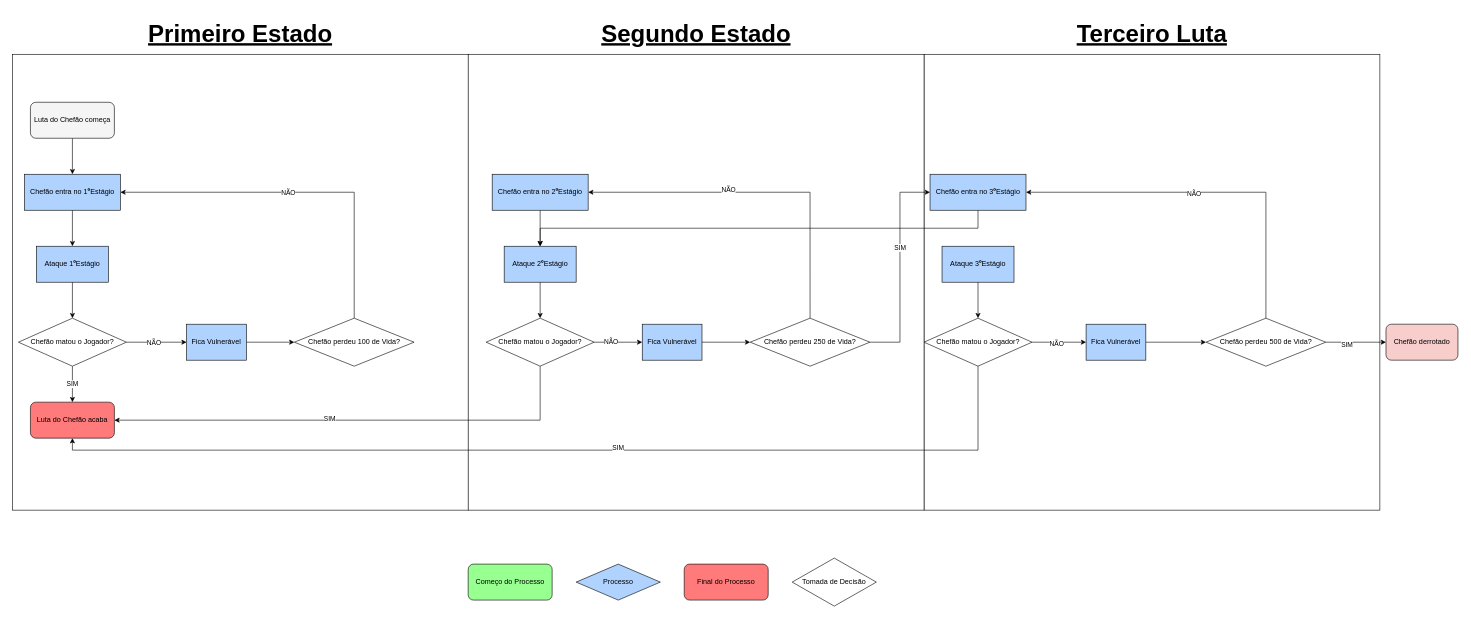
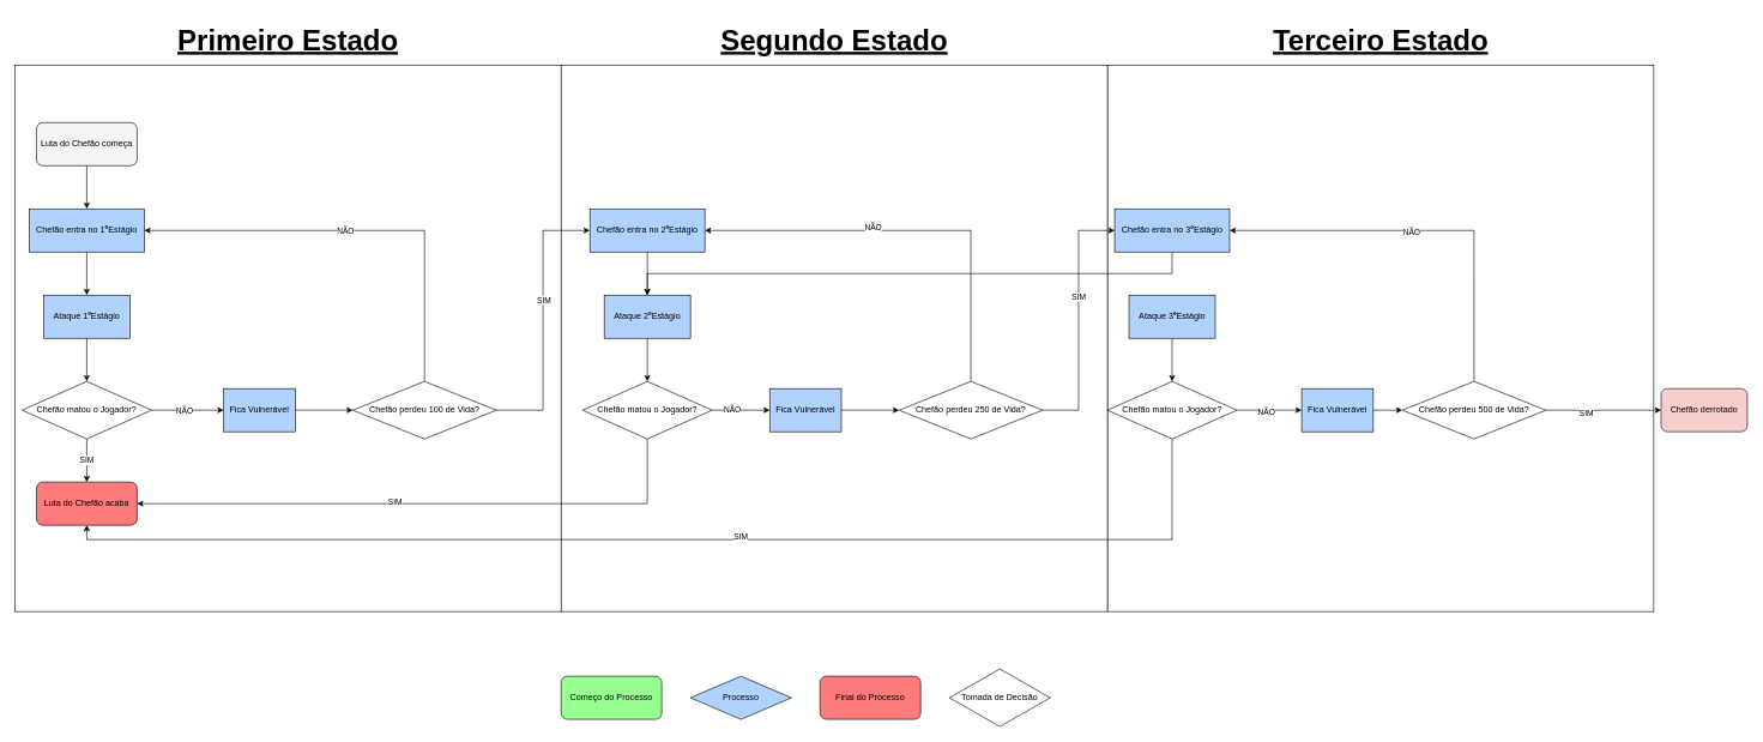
  <mxCell id="0" />
  <mxCell id="1" parent="0" />
  <mxCell id="2" value="" style="whiteSpace=wrap;html=1;aspect=fixed;" parent="1" vertex="1"><mxGeometry x="1539.82" y="90" width="760" height="760" as="geometry" /></mxCell>
  <mxCell id="3" value="" style="whiteSpace=wrap;html=1;aspect=fixed;" parent="1" vertex="1"><mxGeometry x="20" y="90" width="760" height="760" as="geometry" /></mxCell>
  <mxCell id="4" value="" style="whiteSpace=wrap;html=1;aspect=fixed;" parent="1" vertex="1"><mxGeometry x="779.82" y="90" width="760" height="760" as="geometry" /></mxCell>
  <mxCell id="5" style="edgeStyle=orthogonalEdgeStyle;rounded=0;orthogonalLoop=1;jettySize=auto;html=1;exitX=0.5;exitY=1;exitDx=0;exitDy=0;entryX=0.5;entryY=0;entryDx=0;entryDy=0;" parent="1" source="6" target="8" edge="1"><mxGeometry relative="1" as="geometry" /></mxCell>
  <mxCell id="6" value="Luta do Chefão começa" style="rounded=1;whiteSpace=wrap;html=1;fillColor=#f5f5f5;" parent="1" vertex="1"><mxGeometry x="50" y="170" width="140" height="60" as="geometry" /></mxCell>
  <mxCell id="7" style="edgeStyle=orthogonalEdgeStyle;rounded=0;orthogonalLoop=1;jettySize=auto;html=1;exitX=0.5;exitY=1;exitDx=0;exitDy=0;entryX=0.5;entryY=0;entryDx=0;entryDy=0;" parent="1" source="8" target="10" edge="1"><mxGeometry relative="1" as="geometry" /></mxCell>
  <mxCell id="8" value="Chefão entra no 1&lt;span lang=&quot;pt&quot; class=&quot;BxUVEf ILfuVd&quot;&gt;&lt;span class=&quot;hgKElc&quot;&gt;&lt;b&gt;º&lt;/b&gt;&lt;/span&gt;&lt;/span&gt;Estágio" style="rounded=0;whiteSpace=wrap;html=1;fillColor=#AFD2FF;" parent="1" vertex="1"><mxGeometry x="40" y="290" width="160" height="60" as="geometry" /></mxCell>
  <mxCell id="9" style="edgeStyle=orthogonalEdgeStyle;rounded=0;orthogonalLoop=1;jettySize=auto;html=1;exitX=0.5;exitY=1;exitDx=0;exitDy=0;entryX=0.5;entryY=0;entryDx=0;entryDy=0;" parent="1" source="10" target="15" edge="1"><mxGeometry relative="1" as="geometry" /></mxCell>
  <mxCell id="10" value="Ataque 1&lt;span lang=&quot;pt&quot; class=&quot;BxUVEf ILfuVd&quot;&gt;&lt;span class=&quot;hgKElc&quot;&gt;&lt;b&gt;º&lt;/b&gt;&lt;/span&gt;&lt;/span&gt;Estágio" style="rounded=0;whiteSpace=wrap;html=1;fillColor=#AFD2FF;" parent="1" vertex="1"><mxGeometry x="60" y="410" width="120" height="60" as="geometry" /></mxCell>
  <mxCell id="11" style="edgeStyle=orthogonalEdgeStyle;rounded=0;orthogonalLoop=1;jettySize=auto;html=1;exitX=0.5;exitY=1;exitDx=0;exitDy=0;entryX=0.5;entryY=0;entryDx=0;entryDy=0;" parent="1" source="15" target="16" edge="1"><mxGeometry relative="1" as="geometry" /></mxCell>
  <mxCell id="12" value="SIM" style="edgeLabel;html=1;align=center;verticalAlign=middle;resizable=0;points=[];" parent="11" vertex="1" connectable="0"><mxGeometry x="-0.044" y="-1" relative="1" as="geometry"><mxPoint as="offset" /></mxGeometry></mxCell>
  <mxCell id="13" style="edgeStyle=orthogonalEdgeStyle;rounded=0;orthogonalLoop=1;jettySize=auto;html=1;exitX=1;exitY=0.5;exitDx=0;exitDy=0;entryX=0;entryY=0.5;entryDx=0;entryDy=0;" parent="1" source="15" target="18" edge="1"><mxGeometry relative="1" as="geometry" /></mxCell>
  <mxCell id="14" value="NÃO" style="edgeLabel;html=1;align=center;verticalAlign=middle;resizable=0;points=[];" parent="13" vertex="1" connectable="0"><mxGeometry x="-0.264" relative="1" as="geometry"><mxPoint x="8" as="offset" /></mxGeometry></mxCell>
  <mxCell id="15" value="Chefão matou o Jogador?" style="rhombus;whiteSpace=wrap;html=1;fillColor=light-dark(#FFFFFF,#FFAE5E);" parent="1" vertex="1"><mxGeometry x="30" y="530" width="180" height="80" as="geometry" /></mxCell>
  <mxCell id="16" value="Luta do Chefão acaba" style="rounded=1;whiteSpace=wrap;html=1;fillColor=#FF7A7A;" parent="1" vertex="1"><mxGeometry x="50" y="670" width="140" height="60" as="geometry" /></mxCell>
  <mxCell id="17" style="edgeStyle=orthogonalEdgeStyle;rounded=0;orthogonalLoop=1;jettySize=auto;html=1;exitX=1;exitY=0.5;exitDx=0;exitDy=0;entryX=0;entryY=0.5;entryDx=0;entryDy=0;" parent="1" source="18" target="23" edge="1"><mxGeometry relative="1" as="geometry" /></mxCell>
  <mxCell id="18" value="Fica Vulnerável" style="rounded=0;whiteSpace=wrap;html=1;fillColor=#AFD2FF;" parent="1" vertex="1"><mxGeometry x="310.36" y="540" width="99.64" height="60" as="geometry" /></mxCell>
  <mxCell id="19" style="edgeStyle=orthogonalEdgeStyle;rounded=0;orthogonalLoop=1;jettySize=auto;html=1;exitX=0.5;exitY=0;exitDx=0;exitDy=0;entryX=1;entryY=0.5;entryDx=0;entryDy=0;" parent="1" source="23" target="8" edge="1"><mxGeometry relative="1" as="geometry" /></mxCell>
  <mxCell id="20" value="NÃO" style="edgeLabel;html=1;align=center;verticalAlign=middle;resizable=0;points=[];" parent="19" vertex="1" connectable="0"><mxGeometry x="0.177" relative="1" as="geometry"><mxPoint x="33" as="offset" /></mxGeometry></mxCell>
+ <mxCell id="21" style="edgeStyle=orthogonalEdgeStyle;rounded=0;orthogonalLoop=1;jettySize=auto;html=1;exitX=1;exitY=0.5;exitDx=0;exitDy=0;entryX=0;entryY=0.5;entryDx=0;entryDy=0;" parent="1" source="23" target="25" edge="1"><mxGeometry relative="1" as="geometry" /></mxCell>
+ <mxCell id="22" value="SIM" style="edgeLabel;html=1;align=center;verticalAlign=middle;resizable=0;points=[];" parent="21" vertex="1" connectable="0"><mxGeometry x="0.15" y="-1" relative="1" as="geometry"><mxPoint as="offset" /></mxGeometry></mxCell>
  <mxCell id="23" value="Chefão perdeu 100 de Vida?" style="rhombus;whiteSpace=wrap;html=1;fillColor=light-dark(#FFFFFF,#FFAE5E);" parent="1" vertex="1"><mxGeometry x="490" y="530" width="199.64" height="80" as="geometry" /></mxCell>
  <mxCell id="24" style="edgeStyle=orthogonalEdgeStyle;rounded=0;orthogonalLoop=1;jettySize=auto;html=1;exitX=0.5;exitY=1;exitDx=0;exitDy=0;entryX=0.5;entryY=0;entryDx=0;entryDy=0;" parent="1" source="25" target="27" edge="1"><mxGeometry relative="1" as="geometry" /></mxCell>
  <mxCell id="25" value="Chefão entra no 2&lt;span lang=&quot;pt&quot; class=&quot;BxUVEf ILfuVd&quot;&gt;&lt;span class=&quot;hgKElc&quot;&gt;&lt;b&gt;º&lt;/b&gt;&lt;/span&gt;&lt;/span&gt;Estágio" style="rounded=0;whiteSpace=wrap;html=1;fillColor=#AFD2FF;" parent="1" vertex="1"><mxGeometry x="819.82" y="290" width="160" height="60" as="geometry" /></mxCell>
  <mxCell id="26" style="edgeStyle=orthogonalEdgeStyle;rounded=0;orthogonalLoop=1;jettySize=auto;html=1;exitX=0.5;exitY=1;exitDx=0;exitDy=0;entryX=0.5;entryY=0;entryDx=0;entryDy=0;" parent="1" source="27" target="47" edge="1"><mxGeometry relative="1" as="geometry" /></mxCell>
  <mxCell id="27" value="Ataque 2&lt;span lang=&quot;pt&quot; class=&quot;BxUVEf ILfuVd&quot;&gt;&lt;span class=&quot;hgKElc&quot;&gt;&lt;b&gt;º&lt;/b&gt;&lt;/span&gt;&lt;/span&gt;Estágio" style="rounded=0;whiteSpace=wrap;html=1;fillColor=#AFD2FF;" parent="1" vertex="1"><mxGeometry x="839.82" y="410" width="120" height="60" as="geometry" /></mxCell>
  <mxCell id="28" style="edgeStyle=orthogonalEdgeStyle;rounded=0;orthogonalLoop=1;jettySize=auto;html=1;exitX=0.5;exitY=1;exitDx=0;exitDy=0;" parent="1" source="29" target="27" edge="1"><mxGeometry relative="1" as="geometry" /></mxCell>
  <mxCell id="29" value="Chefão entra no 3&lt;span lang=&quot;pt&quot; class=&quot;BxUVEf ILfuVd&quot;&gt;&lt;span class=&quot;hgKElc&quot;&gt;&lt;b&gt;º&lt;/b&gt;&lt;/span&gt;&lt;/span&gt;Estágio" style="rounded=0;whiteSpace=wrap;html=1;fillColor=#AFD2FF;" parent="1" vertex="1"><mxGeometry x="1549.82" y="290" width="160" height="60" as="geometry" /></mxCell>
  <mxCell id="30" style="edgeStyle=orthogonalEdgeStyle;rounded=0;orthogonalLoop=1;jettySize=auto;html=1;exitX=0.5;exitY=1;exitDx=0;exitDy=0;entryX=0.5;entryY=0;entryDx=0;entryDy=0;" parent="1" source="31" target="54" edge="1"><mxGeometry relative="1" as="geometry" /></mxCell>
  <mxCell id="31" value="Ataque 3&lt;span lang=&quot;pt&quot; class=&quot;BxUVEf ILfuVd&quot;&gt;&lt;span class=&quot;hgKElc&quot;&gt;&lt;b&gt;º&lt;/b&gt;&lt;/span&gt;&lt;/span&gt;Estágio" style="rounded=0;whiteSpace=wrap;html=1;fillColor=#AFD2FF;" parent="1" vertex="1"><mxGeometry x="1569.82" y="410" width="120" height="60" as="geometry" /></mxCell>
  <mxCell id="32" style="edgeStyle=orthogonalEdgeStyle;rounded=0;orthogonalLoop=1;jettySize=auto;html=1;exitX=1;exitY=0.5;exitDx=0;exitDy=0;entryX=0;entryY=0.5;entryDx=0;entryDy=0;" parent="1" source="36" target="29" edge="1"><mxGeometry relative="1" as="geometry" /></mxCell>
  <mxCell id="33" value="SIM" style="edgeLabel;html=1;align=center;verticalAlign=middle;resizable=0;points=[];" parent="32" vertex="1" connectable="0"><mxGeometry x="0.19" relative="1" as="geometry"><mxPoint as="offset" /></mxGeometry></mxCell>
  <mxCell id="34" style="edgeStyle=orthogonalEdgeStyle;rounded=0;orthogonalLoop=1;jettySize=auto;html=1;exitX=0.5;exitY=0;exitDx=0;exitDy=0;entryX=1;entryY=0.5;entryDx=0;entryDy=0;" edge="1" parent="1" source="36" target="25"><mxGeometry relative="1" as="geometry" /></mxCell>
  <mxCell id="35" value="NÃO" style="edgeLabel;html=1;align=center;verticalAlign=middle;resizable=0;points=[];" vertex="1" connectable="0" parent="34"><mxGeometry x="0.195" y="-5" relative="1" as="geometry"><mxPoint x="1" as="offset" /></mxGeometry></mxCell>
  <mxCell id="36" value="Chefão perdeu 250 de Vida?" style="rhombus;whiteSpace=wrap;html=1;fillColor=light-dark(#FFFFFF,#FFAE5E);" parent="1" vertex="1"><mxGeometry x="1250" y="530" width="199.64" height="80" as="geometry" /></mxCell>
  <mxCell id="37" style="edgeStyle=orthogonalEdgeStyle;rounded=0;orthogonalLoop=1;jettySize=auto;html=1;exitX=1;exitY=0.5;exitDx=0;exitDy=0;entryX=0;entryY=0.5;entryDx=0;entryDy=0;" parent="1" source="41" target="42" edge="1"><mxGeometry relative="1" as="geometry" /></mxCell>
  <mxCell id="38" value="SIM" style="edgeLabel;html=1;align=center;verticalAlign=middle;resizable=0;points=[];" parent="37" vertex="1" connectable="0"><mxGeometry x="-0.287" y="-3" relative="1" as="geometry"><mxPoint x="-1" as="offset" /></mxGeometry></mxCell>
  <mxCell id="39" style="edgeStyle=orthogonalEdgeStyle;rounded=0;orthogonalLoop=1;jettySize=auto;html=1;exitX=0.5;exitY=0;exitDx=0;exitDy=0;entryX=1;entryY=0.5;entryDx=0;entryDy=0;" parent="1" source="41" target="29" edge="1"><mxGeometry relative="1" as="geometry" /></mxCell>
  <mxCell id="40" value="NÃO" style="edgeLabel;html=1;align=center;verticalAlign=middle;resizable=0;points=[];" parent="39" vertex="1" connectable="0"><mxGeometry x="0.084" y="2" relative="1" as="geometry"><mxPoint x="1" as="offset" /></mxGeometry></mxCell>
- <mxCell id="41" value="Chefão perdeu 500 de Vida?" style="rhombus;whiteSpace=wrap;html=1;fillColor=light-dark(#FFFFFF,#FFAE5E);" parent="1" vertex="1"><mxGeometry x="2010" y="530" width="199.64" height="80" as="geometry" /></mxCell>
+ <mxCell id="41" value="Chefão perdeu 500 de Vida?" style="rhombus;whiteSpace=wrap;html=1;fillColor=light-dark(#FFFFFF,#FFAE5E);" parent="1" vertex="1"><mxGeometry x="1950" y="530" width="199.64" height="80" as="geometry" /></mxCell>
  <mxCell id="42" value="Chefão derrotado" style="rounded=1;whiteSpace=wrap;html=1;fillColor=#f8cecc;" parent="1" vertex="1"><mxGeometry x="2310" y="540" width="120" height="60" as="geometry" /></mxCell>
  <mxCell id="43" style="edgeStyle=orthogonalEdgeStyle;rounded=0;orthogonalLoop=1;jettySize=auto;html=1;exitX=0.5;exitY=1;exitDx=0;exitDy=0;entryX=1;entryY=0.5;entryDx=0;entryDy=0;" parent="1" source="47" target="16" edge="1"><mxGeometry relative="1" as="geometry" /></mxCell>
  <mxCell id="44" value="SIM" style="edgeLabel;html=1;align=center;verticalAlign=middle;resizable=0;points=[];" parent="43" vertex="1" connectable="0"><mxGeometry x="0.104" y="-3" relative="1" as="geometry"><mxPoint as="offset" /></mxGeometry></mxCell>
  <mxCell id="45" style="edgeStyle=orthogonalEdgeStyle;rounded=0;orthogonalLoop=1;jettySize=auto;html=1;exitX=1;exitY=0.5;exitDx=0;exitDy=0;entryX=0;entryY=0.5;entryDx=0;entryDy=0;" parent="1" source="47" target="49" edge="1"><mxGeometry relative="1" as="geometry" /></mxCell>
  <mxCell id="46" value="NÃO" style="edgeLabel;html=1;align=center;verticalAlign=middle;resizable=0;points=[];" parent="45" vertex="1" connectable="0"><mxGeometry x="-0.291" y="2" relative="1" as="geometry"><mxPoint as="offset" /></mxGeometry></mxCell>
  <mxCell id="47" value="Chefão matou o Jogador?" style="rhombus;whiteSpace=wrap;html=1;fillColor=light-dark(#FFFFFF,#FFAE5E);" parent="1" vertex="1"><mxGeometry x="809.82" y="530" width="180" height="80" as="geometry" /></mxCell>
  <mxCell id="48" style="edgeStyle=orthogonalEdgeStyle;rounded=0;orthogonalLoop=1;jettySize=auto;html=1;exitX=1;exitY=0.5;exitDx=0;exitDy=0;entryX=0;entryY=0.5;entryDx=0;entryDy=0;" parent="1" source="49" target="36" edge="1"><mxGeometry relative="1" as="geometry" /></mxCell>
  <mxCell id="49" value="Fica Vulnerável" style="rounded=0;whiteSpace=wrap;html=1;fillColor=#AFD2FF;" parent="1" vertex="1"><mxGeometry x="1070" y="540" width="99.64" height="60" as="geometry" /></mxCell>
  <mxCell id="50" style="edgeStyle=orthogonalEdgeStyle;rounded=0;orthogonalLoop=1;jettySize=auto;html=1;exitX=0.5;exitY=1;exitDx=0;exitDy=0;entryX=0.5;entryY=1;entryDx=0;entryDy=0;" parent="1" source="54" target="16" edge="1"><mxGeometry relative="1" as="geometry" /></mxCell>
  <mxCell id="51" value="SIM" style="edgeLabel;html=1;align=center;verticalAlign=middle;resizable=0;points=[];" parent="50" vertex="1" connectable="0"><mxGeometry x="0.023" y="-5" relative="1" as="geometry"><mxPoint x="114" as="offset" /></mxGeometry></mxCell>
  <mxCell id="52" style="edgeStyle=orthogonalEdgeStyle;rounded=0;orthogonalLoop=1;jettySize=auto;html=1;exitX=1;exitY=0.5;exitDx=0;exitDy=0;entryX=0;entryY=0.5;entryDx=0;entryDy=0;" parent="1" source="54" target="56" edge="1"><mxGeometry relative="1" as="geometry" /></mxCell>
  <mxCell id="53" value="NÃO" style="edgeLabel;html=1;align=center;verticalAlign=middle;resizable=0;points=[];" parent="52" vertex="1" connectable="0"><mxGeometry x="-0.08" y="-2" relative="1" as="geometry"><mxPoint as="offset" /></mxGeometry></mxCell>
  <mxCell id="54" value="Chefão matou o Jogador?" style="rhombus;whiteSpace=wrap;html=1;fillColor=light-dark(#FFFFFF,#FFAE5E);" parent="1" vertex="1"><mxGeometry x="1539.82" y="530" width="180" height="80" as="geometry" /></mxCell>
  <mxCell id="55" style="edgeStyle=orthogonalEdgeStyle;rounded=0;orthogonalLoop=1;jettySize=auto;html=1;exitX=1;exitY=0.5;exitDx=0;exitDy=0;entryX=0;entryY=0.5;entryDx=0;entryDy=0;" parent="1" source="56" target="41" edge="1"><mxGeometry relative="1" as="geometry" /></mxCell>
  <mxCell id="56" value="Fica Vulnerável" style="rounded=0;whiteSpace=wrap;html=1;fillColor=#AFD2FF;" parent="1" vertex="1"><mxGeometry x="1810" y="540" width="99.64" height="60" as="geometry" /></mxCell>
  <mxCell id="57" value="Primeiro Estado" style="text;html=1;align=center;verticalAlign=middle;whiteSpace=wrap;rounded=0;strokeWidth=0;fontSize=40;fontStyle=5" parent="1" vertex="1"><mxGeometry x="240.01" y="20" width="319.99" height="70" as="geometry" /></mxCell>
  <mxCell id="58" value="Segundo Estado" style="text;html=1;align=center;verticalAlign=middle;whiteSpace=wrap;rounded=0;strokeWidth=0;fontSize=40;fontStyle=5" parent="1" vertex="1"><mxGeometry x="999.65" y="20" width="320.35" height="70" as="geometry" /></mxCell>
- <mxCell id="59" value="Terceiro Luta" style="text;html=1;align=center;verticalAlign=middle;whiteSpace=wrap;rounded=0;strokeWidth=0;fontSize=40;fontStyle=5" parent="1" vertex="1"><mxGeometry x="1759.65" y="20" width="320.35" height="70" as="geometry" /></mxCell>
+ <mxCell id="59" value="Terceiro Estado" style="text;html=1;align=center;verticalAlign=middle;whiteSpace=wrap;rounded=0;strokeWidth=0;fontSize=40;fontStyle=5" parent="1" vertex="1"><mxGeometry x="1759.65" y="20" width="320.35" height="70" as="geometry" /></mxCell>
  <mxCell id="60" value="Começo do Processo" style="rounded=1;whiteSpace=wrap;html=1;fillColor=#98FF91;" parent="1" vertex="1"><mxGeometry x="779.82" y="940" width="140" height="60" as="geometry" /></mxCell>
  <mxCell id="61" value="Processo" style="rhombus;whiteSpace=wrap;html=1;fillColor=#AFD2FF;" parent="1" vertex="1"><mxGeometry x="959.82" y="940" width="140.36" height="60" as="geometry" /></mxCell>
  <mxCell id="62" value="&lt;div&gt;Tomada de Decisão&lt;/div&gt;" style="rhombus;whiteSpace=wrap;html=1;fillColor=light-dark(#FFFFFF,#FFAE5E);" parent="1" vertex="1"><mxGeometry x="1320" y="930" width="140.36" height="80" as="geometry" /></mxCell>
  <mxCell id="63" value="Final do Processo" style="rounded=1;whiteSpace=wrap;html=1;fillColor=#FF7A7A;" parent="1" vertex="1"><mxGeometry x="1140" y="940" width="140" height="60" as="geometry" /></mxCell>
